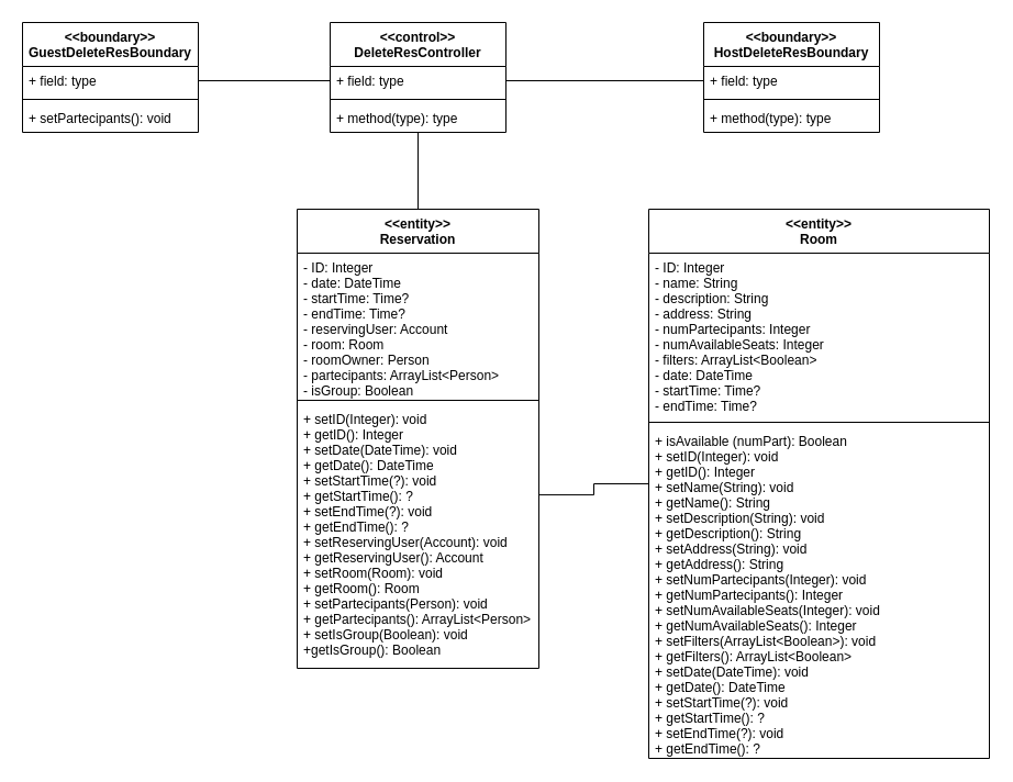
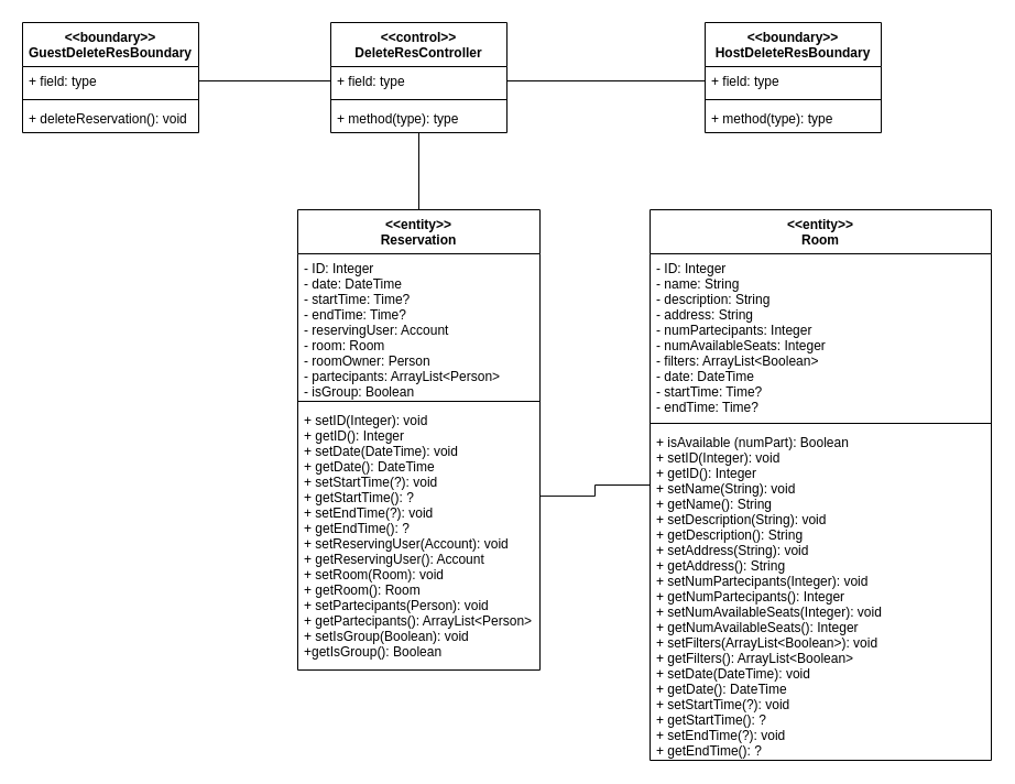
  <mxCell id="0" />
  <mxCell id="1" parent="0" />
  <mxCell id="2" value="&lt;&lt;control&gt;&gt;&#10;DeleteResController" style="swimlane;fontStyle=1;align=center;verticalAlign=top;childLayout=stackLayout;horizontal=1;startSize=40;horizontalStack=0;resizeParent=1;resizeParentMax=0;resizeLast=0;collapsible=1;marginBottom=0;" parent="1" vertex="1"><mxGeometry x="300" y="20" width="160" height="100" as="geometry" /></mxCell>
  <mxCell id="3" value="+ field: type" style="text;strokeColor=none;fillColor=none;align=left;verticalAlign=top;spacingLeft=4;spacingRight=4;overflow=hidden;rotatable=0;points=[[0,0.5],[1,0.5]];portConstraint=eastwest;" parent="2" vertex="1"><mxGeometry y="40" width="160" height="26" as="geometry" /></mxCell>
  <mxCell id="4" value="" style="line;strokeWidth=1;fillColor=none;align=left;verticalAlign=middle;spacingTop=-1;spacingLeft=3;spacingRight=3;rotatable=0;labelPosition=right;points=[];portConstraint=eastwest;" parent="2" vertex="1"><mxGeometry y="66" width="160" height="8" as="geometry" /></mxCell>
  <mxCell id="5" value="+ method(type): type" style="text;strokeColor=none;fillColor=none;align=left;verticalAlign=top;spacingLeft=4;spacingRight=4;overflow=hidden;rotatable=0;points=[[0,0.5],[1,0.5]];portConstraint=eastwest;" parent="2" vertex="1"><mxGeometry y="74" width="160" height="26" as="geometry" /></mxCell>
  <mxCell id="6" value="&lt;&lt;boundary&gt;&gt;&#10;GuestDeleteResBoundary" style="swimlane;fontStyle=1;align=center;verticalAlign=top;childLayout=stackLayout;horizontal=1;startSize=40;horizontalStack=0;resizeParent=1;resizeParentMax=0;resizeLast=0;collapsible=1;marginBottom=0;" parent="1" vertex="1"><mxGeometry x="20" y="20" width="160" height="100" as="geometry" /></mxCell>
  <mxCell id="7" value="+ field: type" style="text;strokeColor=none;fillColor=none;align=left;verticalAlign=top;spacingLeft=4;spacingRight=4;overflow=hidden;rotatable=0;points=[[0,0.5],[1,0.5]];portConstraint=eastwest;" parent="6" vertex="1"><mxGeometry y="40" width="160" height="26" as="geometry" /></mxCell>
  <mxCell id="8" value="" style="line;strokeWidth=1;fillColor=none;align=left;verticalAlign=middle;spacingTop=-1;spacingLeft=3;spacingRight=3;rotatable=0;labelPosition=right;points=[];portConstraint=eastwest;" parent="6" vertex="1"><mxGeometry y="66" width="160" height="8" as="geometry" /></mxCell>
- <mxCell id="9" value="+ setPartecipants(): void" style="text;strokeColor=none;fillColor=none;align=left;verticalAlign=top;spacingLeft=4;spacingRight=4;overflow=hidden;rotatable=0;points=[[0,0.5],[1,0.5]];portConstraint=eastwest;" parent="6" vertex="1"><mxGeometry y="74" width="160" height="26" as="geometry" /></mxCell>
+ <mxCell id="9" value="+ deleteReservation(): void" style="text;strokeColor=none;fillColor=none;align=left;verticalAlign=top;spacingLeft=4;spacingRight=4;overflow=hidden;rotatable=0;points=[[0,0.5],[1,0.5]];portConstraint=eastwest;" parent="6" vertex="1"><mxGeometry y="74" width="160" height="26" as="geometry" /></mxCell>
  <mxCell id="10" style="edgeStyle=orthogonalEdgeStyle;rounded=0;orthogonalLoop=1;jettySize=auto;html=1;exitX=1;exitY=0.5;exitDx=0;exitDy=0;entryX=0;entryY=0.5;entryDx=0;entryDy=0;endArrow=none;endFill=0;" parent="1" source="7" target="3" edge="1"><mxGeometry relative="1" as="geometry" /></mxCell>
  <mxCell id="11" value="&lt;&lt;boundary&gt;&gt;&#10;HostDeleteResBoundary" style="swimlane;fontStyle=1;align=center;verticalAlign=top;childLayout=stackLayout;horizontal=1;startSize=40;horizontalStack=0;resizeParent=1;resizeParentMax=0;resizeLast=0;collapsible=1;marginBottom=0;" parent="1" vertex="1"><mxGeometry x="640" y="20" width="160" height="100" as="geometry" /></mxCell>
  <mxCell id="12" value="+ field: type" style="text;strokeColor=none;fillColor=none;align=left;verticalAlign=top;spacingLeft=4;spacingRight=4;overflow=hidden;rotatable=0;points=[[0,0.5],[1,0.5]];portConstraint=eastwest;" parent="11" vertex="1"><mxGeometry y="40" width="160" height="26" as="geometry" /></mxCell>
  <mxCell id="13" value="" style="line;strokeWidth=1;fillColor=none;align=left;verticalAlign=middle;spacingTop=-1;spacingLeft=3;spacingRight=3;rotatable=0;labelPosition=right;points=[];portConstraint=eastwest;" parent="11" vertex="1"><mxGeometry y="66" width="160" height="8" as="geometry" /></mxCell>
  <mxCell id="14" value="+ method(type): type" style="text;strokeColor=none;fillColor=none;align=left;verticalAlign=top;spacingLeft=4;spacingRight=4;overflow=hidden;rotatable=0;points=[[0,0.5],[1,0.5]];portConstraint=eastwest;" parent="11" vertex="1"><mxGeometry y="74" width="160" height="26" as="geometry" /></mxCell>
  <mxCell id="15" style="edgeStyle=orthogonalEdgeStyle;rounded=0;orthogonalLoop=1;jettySize=auto;html=1;exitX=1;exitY=0.5;exitDx=0;exitDy=0;entryX=0;entryY=0.5;entryDx=0;entryDy=0;endArrow=none;endFill=0;" parent="1" source="3" target="12" edge="1"><mxGeometry relative="1" as="geometry" /></mxCell>
  <mxCell id="16" style="edgeStyle=orthogonalEdgeStyle;rounded=0;orthogonalLoop=1;jettySize=auto;html=1;entryX=1;entryY=0.342;entryDx=0;entryDy=0;entryPerimeter=0;endArrow=none;endFill=0;" parent="1" source="17" target="25" edge="1"><mxGeometry relative="1" as="geometry" /></mxCell>
  <mxCell id="17" value="&lt;&lt;entity&gt;&gt;&#10;Room" style="swimlane;fontStyle=1;align=center;verticalAlign=top;childLayout=stackLayout;horizontal=1;startSize=40;horizontalStack=0;resizeParent=1;resizeParentMax=0;resizeLast=0;collapsible=1;marginBottom=0;" parent="1" vertex="1"><mxGeometry x="590" y="190" width="310" height="500" as="geometry" /></mxCell>
  <mxCell id="18" value="- ID: Integer&#10;- name: String&#10;- description: String&#10;- address: String&#10;- numPartecipants: Integer&#10;- numAvailableSeats: Integer&#10;- filters: ArrayList&lt;Boolean&gt;&#10;- date: DateTime&#10;- startTime: Time?&#10;- endTime: Time?" style="text;strokeColor=none;fillColor=none;align=left;verticalAlign=top;spacingLeft=4;spacingRight=4;overflow=hidden;rotatable=0;points=[[0,0.5],[1,0.5]];portConstraint=eastwest;" parent="17" vertex="1"><mxGeometry y="40" width="310" height="150" as="geometry" /></mxCell>
  <mxCell id="19" value="" style="line;strokeWidth=1;fillColor=none;align=left;verticalAlign=middle;spacingTop=-1;spacingLeft=3;spacingRight=3;rotatable=0;labelPosition=right;points=[];portConstraint=eastwest;" parent="17" vertex="1"><mxGeometry y="190" width="310" height="8" as="geometry" /></mxCell>
  <mxCell id="20" value="+ isAvailable (numPart): Boolean&#10;+ setID(Integer): void &#10;+ getID(): Integer&#10;+ setName(String): void&#10;+ getName(): String&#10;+ setDescription(String): void&#10;+ getDescription(): String&#10;+ setAddress(String): void&#10;+ getAddress(): String&#10;+ setNumPartecipants(Integer): void&#10;+ getNumPartecipants(): Integer&#10;+ setNumAvailableSeats(Integer): void&#10;+ getNumAvailableSeats(): Integer&#10;+ setFilters(ArrayList&lt;Boolean&gt;): void&#10;+ getFilters(): ArrayList&lt;Boolean&gt;&#10;+ setDate(DateTime): void&#10;+ getDate(): DateTime&#10;+ setStartTime(?): void&#10;+ getStartTime(): ?&#10;+ setEndTime(?): void&#10;+ getEndTime(): ?&#10; &#10;&#10; " style="text;strokeColor=none;fillColor=none;align=left;verticalAlign=top;spacingLeft=4;spacingRight=4;overflow=hidden;rotatable=0;points=[[0,0.5],[1,0.5]];portConstraint=eastwest;" parent="17" vertex="1"><mxGeometry y="198" width="310" height="302" as="geometry" /></mxCell>
  <mxCell id="21" style="edgeStyle=orthogonalEdgeStyle;rounded=0;orthogonalLoop=1;jettySize=auto;html=1;entryX=0.5;entryY=1;entryDx=0;entryDy=0;entryPerimeter=0;endArrow=none;endFill=0;" parent="1" source="22" target="5" edge="1"><mxGeometry relative="1" as="geometry" /></mxCell>
  <mxCell id="22" value="&lt;&lt;entity&gt;&gt;&#10;Reservation" style="swimlane;fontStyle=1;align=center;verticalAlign=top;childLayout=stackLayout;horizontal=1;startSize=40;horizontalStack=0;resizeParent=1;resizeParentMax=0;resizeLast=0;collapsible=1;marginBottom=0;" parent="1" vertex="1"><mxGeometry x="270" y="190" width="220" height="418" as="geometry" /></mxCell>
  <mxCell id="23" value="- ID: Integer&#10;- date: DateTime&#10;- startTime: Time?&#10;- endTime: Time?&#10;- reservingUser: Account&#10;- room: Room&#10;- roomOwner: Person&#10;- partecipants: ArrayList&lt;Person&gt;&#10;- isGroup: Boolean" style="text;strokeColor=none;fillColor=none;align=left;verticalAlign=top;spacingLeft=4;spacingRight=4;overflow=hidden;rotatable=0;points=[[0,0.5],[1,0.5]];portConstraint=eastwest;" parent="22" vertex="1"><mxGeometry y="40" width="220" height="130" as="geometry" /></mxCell>
  <mxCell id="24" value="" style="line;strokeWidth=1;fillColor=none;align=left;verticalAlign=middle;spacingTop=-1;spacingLeft=3;spacingRight=3;rotatable=0;labelPosition=right;points=[];portConstraint=eastwest;" parent="22" vertex="1"><mxGeometry y="170" width="220" height="8" as="geometry" /></mxCell>
  <mxCell id="25" value="+ setID(Integer): void &#10;+ getID(): Integer&#10;+ setDate(DateTime): void&#10;+ getDate(): DateTime&#10;+ setStartTime(?): void&#10;+ getStartTime(): ?&#10;+ setEndTime(?): void&#10;+ getEndTime(): ?&#10;+ setReservingUser(Account): void&#10;+ getReservingUser(): Account&#10;+ setRoom(Room): void&#10;+ getRoom(): Room&#10;+ setPartecipants(Person): void&#10;+ getPartecipants(): ArrayList&lt;Person&gt;&#10;+ setIsGroup(Boolean): void&#10;+getIsGroup(): Boolean" style="text;strokeColor=none;fillColor=none;align=left;verticalAlign=top;spacingLeft=4;spacingRight=4;overflow=hidden;rotatable=0;points=[[0,0.5],[1,0.5]];portConstraint=eastwest;" parent="22" vertex="1"><mxGeometry y="178" width="220" height="240" as="geometry" /></mxCell>
